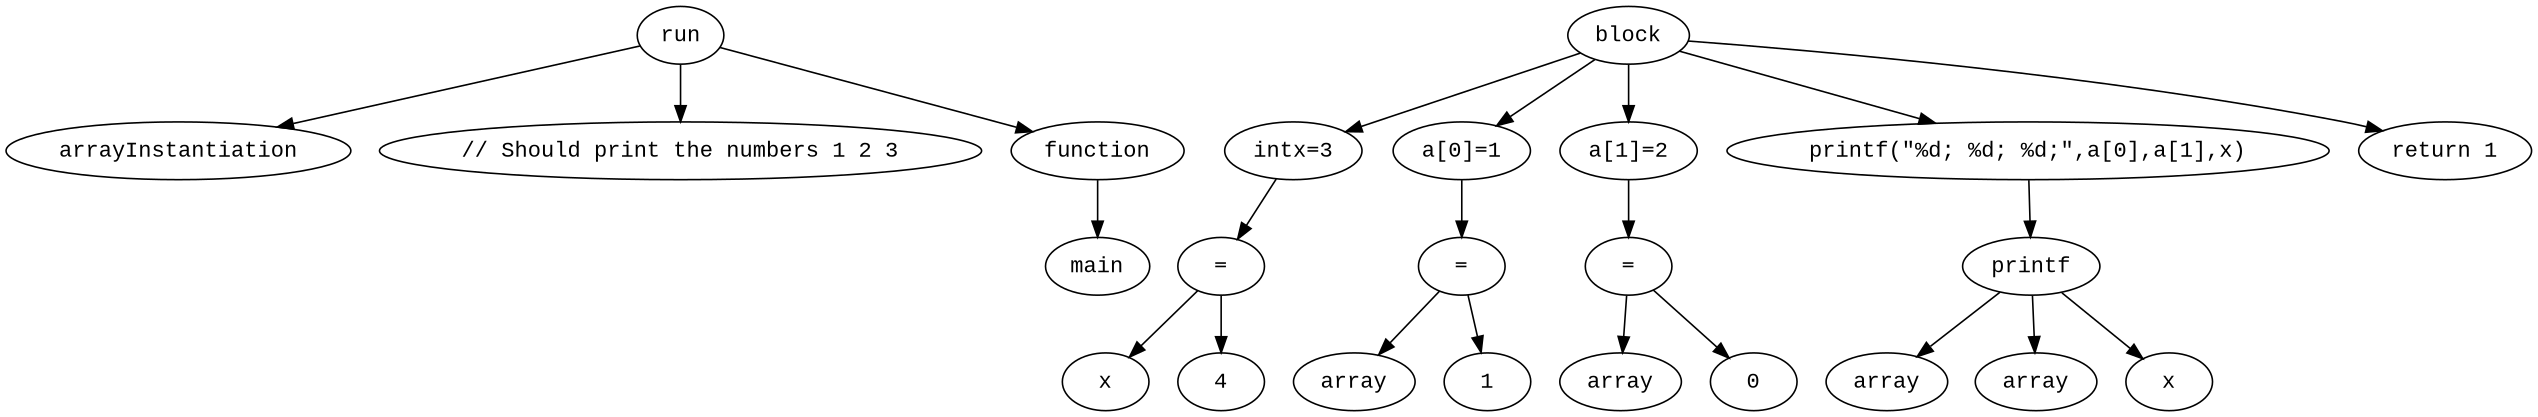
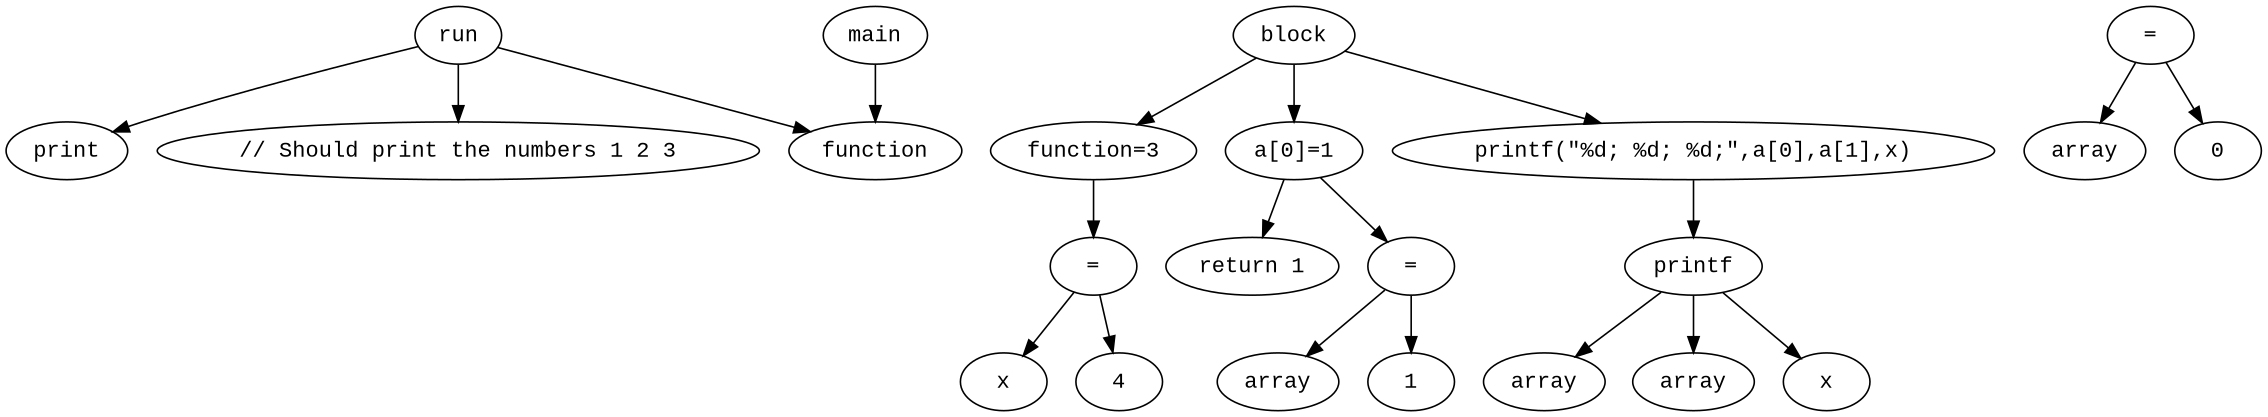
  digraph {
    fontname="Liberation Mono"
    node [fontname="Liberation Mono"]
    edge [fontname="Liberation Mono"]
    n1 [label=run]
-   n2 [label=arrayInstantiation]
+   n2 [label=print]
    n3 [label="// Should print the numbers 1 2 3\n"]
    n4 [label=function]
    n5 [label=main]
    n6 [label=block]
-   n7 [label="intx=3"]
+   n7 [label="function=3"]
    n8 [label="a[0]=1"]
-   n9 [label="a[1]=2"]
    n10 [label="printf(\"%d; %d; %d;\",a[0],a[1],x)"]
    n11 [label="return 1"]
    n12 [label="="]
    n13 [label="="]
    n14 [label="="]
    n15 [label=printf]
    n16 [label=x]
    n17 [label=4]
    n18 [label=array]
    n19 [label=1]
    n20 [label=array]
    n21 [label=0]
    n22 [label=array]
    n23 [label=array]
    n24 [label=x]
    n1 -> n2
    n1 -> n3
    n1 -> n4
-   n4 -> n5
+   n5 -> n4
    n6 -> n7
    n6 -> n8
-   n6 -> n9
    n6 -> n10
-   n6 -> n11
+   n8 -> n11
    n7 -> n12
    n8 -> n13
-   n9 -> n14
    n10 -> n15
    n12 -> n16
    n12 -> n17
    n13 -> n18
    n13 -> n19
    n14 -> n20
    n14 -> n21
    n15 -> n22
    n15 -> n23
    n15 -> n24
  }
